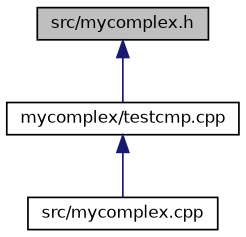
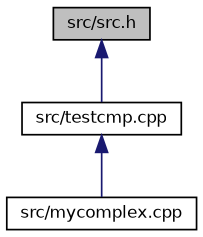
  digraph {
    node [color=black fillcolor=white fontname=Helvetica fontsize=10 shape=record style=filled]
    edge [color=midnightblue dir=back fontname=Helvetica fontsize=10 labelfontname=Helvetica labelfontsize=10 style=solid]
-   n1 [fillcolor=grey75 fontcolor=black height=0.2 label="src/mycomplex.h" width=0.4]
-   n2 [height=0.2 label="mycomplex/testcmp.cpp" width=0.4]
+   n1 [fillcolor=grey75 fontcolor=black height=0.2 label="src/src.h" width=0.4]
+   n2 [height=0.2 label="src/testcmp.cpp" width=0.4]
    n3 [height=0.2 label="src/mycomplex.cpp" width=0.4]
    n1 -> n2
    n2 -> n3
  }
